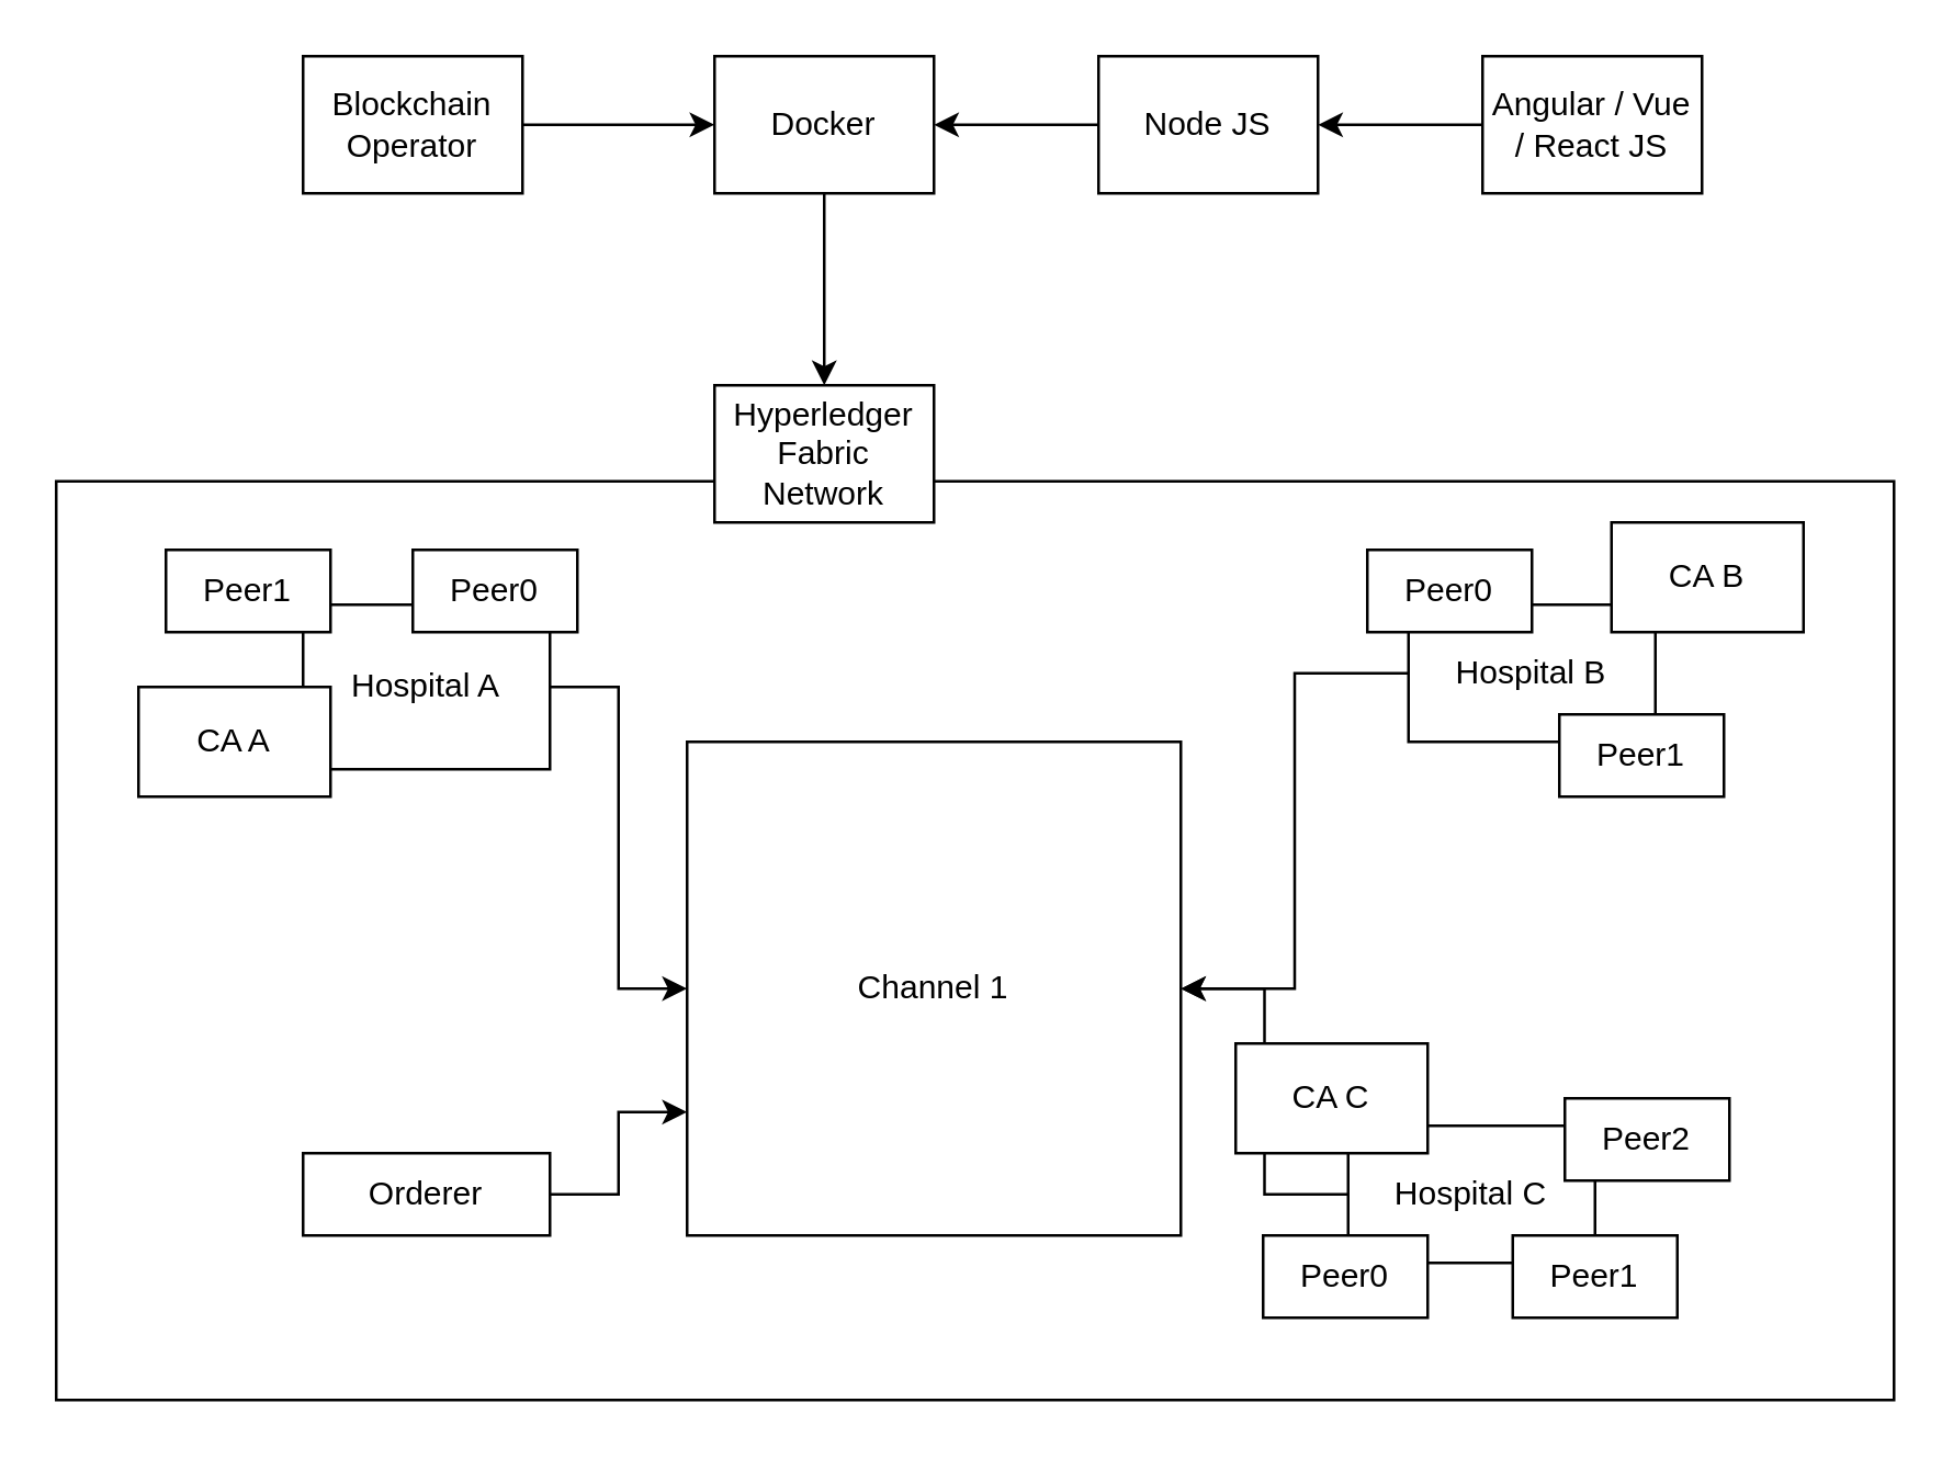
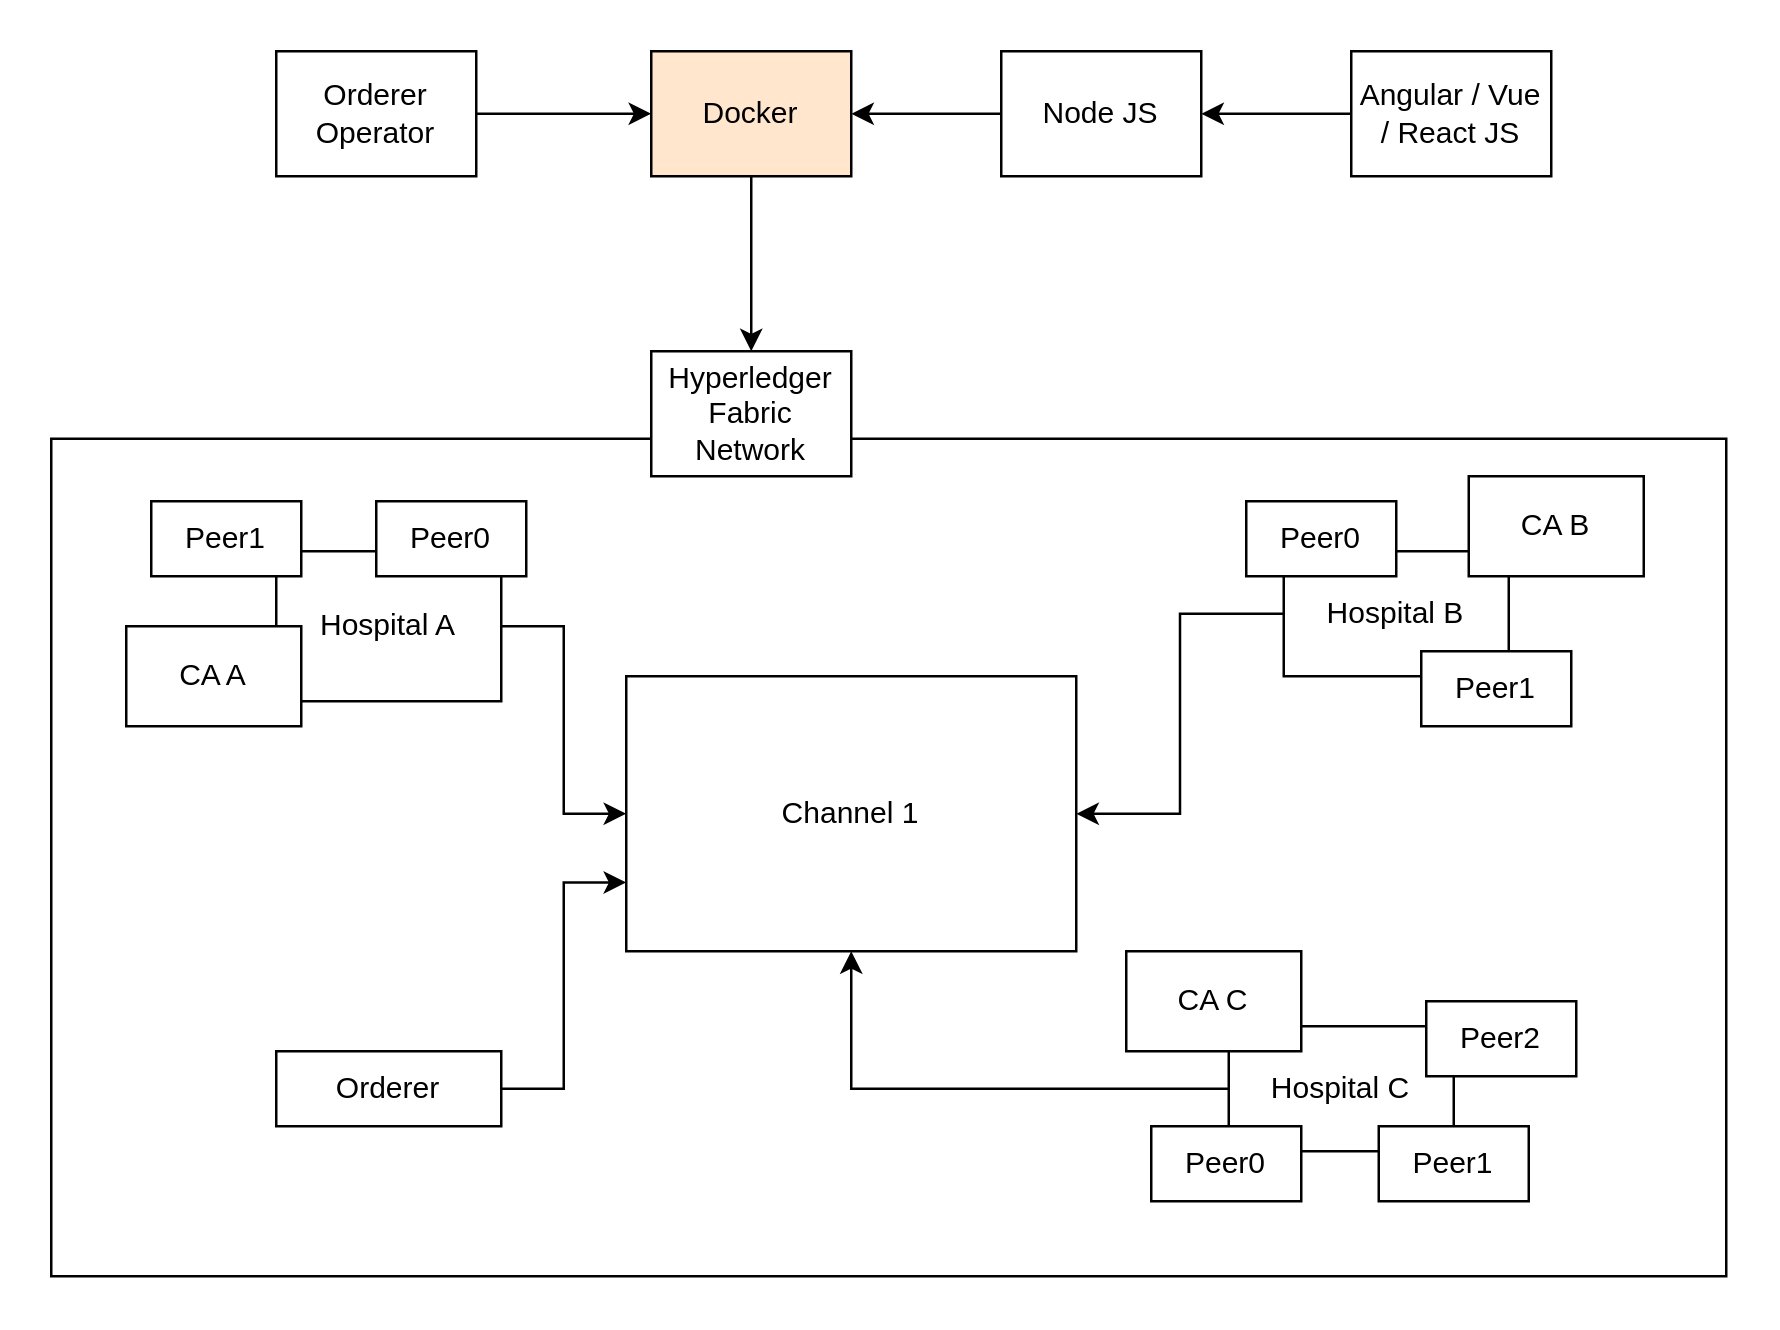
  <mxCell id="0" />
  <mxCell id="1" parent="0" />
  <mxCell id="2" value="" style="edgeStyle=orthogonalEdgeStyle;rounded=0;orthogonalLoop=1;jettySize=auto;html=1;endArrow=classic;endFill=1;" edge="1" parent="1" source="3" target="5"><mxGeometry relative="1" as="geometry" /></mxCell>
- <mxCell id="3" value="Blockchain Operator&lt;br&gt;" style="rounded=0;whiteSpace=wrap;html=1;" vertex="1" parent="1"><mxGeometry x="110" y="20" width="80" height="50" as="geometry" /></mxCell>
+ <mxCell id="3" value="Orderer Operator&lt;br&gt;" style="rounded=0;whiteSpace=wrap;html=1;" vertex="1" parent="1"><mxGeometry x="110" y="20" width="80" height="50" as="geometry" /></mxCell>
  <mxCell id="4" value="" style="edgeStyle=orthogonalEdgeStyle;rounded=0;orthogonalLoop=1;jettySize=auto;html=1;endArrow=classic;endFill=1;" edge="1" parent="1" source="5" target="11"><mxGeometry relative="1" as="geometry" /></mxCell>
- <mxCell id="5" value="Docker" style="rounded=0;whiteSpace=wrap;html=1;" vertex="1" parent="1"><mxGeometry x="260" y="20" width="80" height="50" as="geometry" /></mxCell>
+ <mxCell id="5" value="Docker" style="rounded=0;whiteSpace=wrap;html=1;fillColor=#ffe6cc;" vertex="1" parent="1"><mxGeometry x="260" y="20" width="80" height="50" as="geometry" /></mxCell>
  <mxCell id="6" value="" style="edgeStyle=orthogonalEdgeStyle;rounded=0;orthogonalLoop=1;jettySize=auto;html=1;endArrow=classic;endFill=1;" edge="1" parent="1" source="7" target="5"><mxGeometry relative="1" as="geometry" /></mxCell>
  <mxCell id="7" value="Node JS" style="rounded=0;whiteSpace=wrap;html=1;" vertex="1" parent="1"><mxGeometry x="400" y="20" width="80" height="50" as="geometry" /></mxCell>
  <mxCell id="8" value="" style="edgeStyle=orthogonalEdgeStyle;rounded=0;orthogonalLoop=1;jettySize=auto;html=1;endArrow=classic;endFill=1;" edge="1" parent="1" source="9" target="7"><mxGeometry relative="1" as="geometry" /></mxCell>
  <mxCell id="9" value="Angular / Vue / React JS" style="rounded=0;whiteSpace=wrap;html=1;" vertex="1" parent="1"><mxGeometry x="540" y="20" width="80" height="50" as="geometry" /></mxCell>
  <mxCell id="10" value="" style="rounded=0;whiteSpace=wrap;html=1;" vertex="1" parent="1"><mxGeometry y="175" width="670" height="335" as="geometry" x="20" /></mxCell>
  <mxCell id="11" value="Hyperledger Fabric Network" style="rounded=0;whiteSpace=wrap;html=1;" vertex="1" parent="1"><mxGeometry x="260" y="140" width="80" height="50" as="geometry" /></mxCell>
  <mxCell id="12" style="edgeStyle=orthogonalEdgeStyle;rounded=0;orthogonalLoop=1;jettySize=auto;html=1;endArrow=classic;endFill=1;" edge="1" parent="1" source="13" target="30"><mxGeometry relative="1" as="geometry" /></mxCell>
  <mxCell id="13" value="Hospital A" style="rounded=0;whiteSpace=wrap;html=1;" vertex="1" parent="1"><mxGeometry x="110" y="220" width="90" height="60" as="geometry" /></mxCell>
  <mxCell id="14" style="edgeStyle=orthogonalEdgeStyle;rounded=0;orthogonalLoop=1;jettySize=auto;html=1;endArrow=classic;endFill=1;" edge="1" parent="1" source="15" target="30"><mxGeometry relative="1" as="geometry" /></mxCell>
  <mxCell id="15" value="Hospital B" style="rounded=0;whiteSpace=wrap;html=1;" vertex="1" parent="1"><mxGeometry x="513" y="220" width="90" height="50" as="geometry" /></mxCell>
  <mxCell id="16" style="edgeStyle=orthogonalEdgeStyle;rounded=0;orthogonalLoop=1;jettySize=auto;html=1;endArrow=classic;endFill=1;" edge="1" parent="1" source="17" target="30"><mxGeometry relative="1" as="geometry" /></mxCell>
  <mxCell id="17" value="Hospital C" style="rounded=0;whiteSpace=wrap;html=1;" vertex="1" parent="1"><mxGeometry x="491" y="410" width="90" height="50" as="geometry" /></mxCell>
  <mxCell id="18" style="edgeStyle=orthogonalEdgeStyle;rounded=0;orthogonalLoop=1;jettySize=auto;html=1;entryX=0;entryY=0.75;entryDx=0;entryDy=0;endArrow=classic;endFill=1;" edge="1" parent="1" source="19" target="30"><mxGeometry relative="1" as="geometry" /></mxCell>
  <mxCell id="19" value="Orderer" style="rounded=0;whiteSpace=wrap;html=1;" vertex="1" parent="1"><mxGeometry x="110" y="420" width="90" height="30" as="geometry" /></mxCell>
  <mxCell id="20" value="Peer0" style="rounded=0;whiteSpace=wrap;html=1;" vertex="1" parent="1"><mxGeometry x="150" y="200" width="60" height="30" as="geometry" /></mxCell>
  <mxCell id="21" value="Peer1" style="rounded=0;whiteSpace=wrap;html=1;" vertex="1" parent="1"><mxGeometry x="60" y="200" width="60" height="30" as="geometry" /></mxCell>
  <mxCell id="22" value="Peer0" style="rounded=0;whiteSpace=wrap;html=1;" vertex="1" parent="1"><mxGeometry x="498" y="200" width="60" height="30" as="geometry" /></mxCell>
  <mxCell id="23" value="Peer1" style="rounded=0;whiteSpace=wrap;html=1;" vertex="1" parent="1"><mxGeometry x="568" y="260" width="60" height="30" as="geometry" /></mxCell>
  <mxCell id="24" value="Peer0" style="rounded=0;whiteSpace=wrap;html=1;" vertex="1" parent="1"><mxGeometry x="460" y="450" width="60" height="30" as="geometry" /></mxCell>
  <mxCell id="25" value="Peer1" style="rounded=0;whiteSpace=wrap;html=1;" vertex="1" parent="1"><mxGeometry x="551" y="450" width="60" height="30" as="geometry" /></mxCell>
  <mxCell id="26" value="Peer2" style="rounded=0;whiteSpace=wrap;html=1;" vertex="1" parent="1"><mxGeometry x="570" y="400" width="60" height="30" as="geometry" /></mxCell>
  <mxCell id="27" value="CA A" style="rounded=0;whiteSpace=wrap;html=1;" vertex="1" parent="1"><mxGeometry x="50" y="250" width="70" height="40" as="geometry" /></mxCell>
  <mxCell id="28" value="CA B" style="rounded=0;whiteSpace=wrap;html=1;" vertex="1" parent="1"><mxGeometry x="587" y="190" width="70" height="40" as="geometry" /></mxCell>
  <mxCell id="29" value="CA C" style="rounded=0;whiteSpace=wrap;html=1;" vertex="1" parent="1"><mxGeometry x="450" y="380" width="70" height="40" as="geometry" /></mxCell>
- <mxCell id="30" value="Channel 1" style="rounded=0;whiteSpace=wrap;html=1;" vertex="1" parent="1"><mxGeometry x="250" y="270" width="180" height="180" as="geometry" /></mxCell>
+ <mxCell id="30" value="Channel 1" style="rounded=0;whiteSpace=wrap;html=1;" vertex="1" parent="1"><mxGeometry x="250" y="270" width="180" height="110" as="geometry" /></mxCell>
